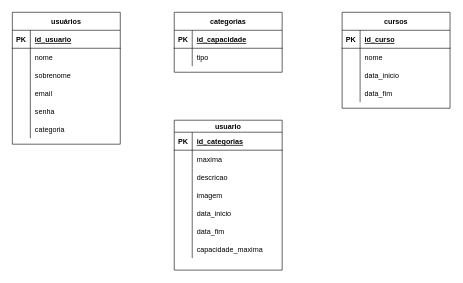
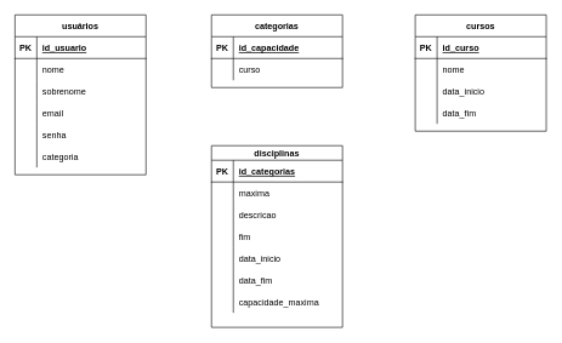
  <mxCell id="0" />
  <mxCell id="1" parent="0" />
  <mxCell id="2" value="usuários" style="shape=table;startSize=30;container=1;collapsible=1;childLayout=tableLayout;fixedRows=1;rowLines=0;fontStyle=1;align=center;resizeLast=1;" vertex="1" parent="1"><mxGeometry x="20" y="20" width="180" height="220" as="geometry" /></mxCell>
  <mxCell id="3" value="" style="shape=tableRow;horizontal=0;startSize=0;swimlaneHead=0;swimlaneBody=0;fillColor=none;collapsible=0;dropTarget=0;points=[[0,0.5],[1,0.5]];portConstraint=eastwest;top=0;left=0;right=0;bottom=1;" vertex="1" parent="2"><mxGeometry y="30" width="180" height="30" as="geometry" /></mxCell>
  <mxCell id="4" value="PK" style="shape=partialRectangle;connectable=0;fillColor=none;top=0;left=0;bottom=0;right=0;fontStyle=1;overflow=hidden;" vertex="1" parent="3"><mxGeometry width="30" height="30" as="geometry"><mxRectangle width="30" height="30" as="alternateBounds" /></mxGeometry></mxCell>
  <mxCell id="5" value="id_usuario" style="shape=partialRectangle;connectable=0;fillColor=none;top=0;left=0;bottom=0;right=0;align=left;spacingLeft=6;fontStyle=5;overflow=hidden;" vertex="1" parent="3"><mxGeometry x="30" width="150" height="30" as="geometry"><mxRectangle width="150" height="30" as="alternateBounds" /></mxGeometry></mxCell>
  <mxCell id="6" value="" style="shape=tableRow;horizontal=0;startSize=0;swimlaneHead=0;swimlaneBody=0;fillColor=none;collapsible=0;dropTarget=0;points=[[0,0.5],[1,0.5]];portConstraint=eastwest;top=0;left=0;right=0;bottom=0;" vertex="1" parent="2"><mxGeometry y="60" width="180" height="30" as="geometry" /></mxCell>
  <mxCell id="7" value="" style="shape=partialRectangle;connectable=0;fillColor=none;top=0;left=0;bottom=0;right=0;editable=1;overflow=hidden;" vertex="1" parent="6"><mxGeometry width="30" height="30" as="geometry"><mxRectangle width="30" height="30" as="alternateBounds" /></mxGeometry></mxCell>
  <mxCell id="8" value="nome    " style="shape=partialRectangle;connectable=0;fillColor=none;top=0;left=0;bottom=0;right=0;align=left;spacingLeft=6;overflow=hidden;" vertex="1" parent="6"><mxGeometry x="30" width="150" height="30" as="geometry"><mxRectangle width="150" height="30" as="alternateBounds" /></mxGeometry></mxCell>
  <mxCell id="9" value="" style="shape=tableRow;horizontal=0;startSize=0;swimlaneHead=0;swimlaneBody=0;fillColor=none;collapsible=0;dropTarget=0;points=[[0,0.5],[1,0.5]];portConstraint=eastwest;top=0;left=0;right=0;bottom=0;" vertex="1" parent="2"><mxGeometry y="90" width="180" height="30" as="geometry" /></mxCell>
  <mxCell id="10" value="" style="shape=partialRectangle;connectable=0;fillColor=none;top=0;left=0;bottom=0;right=0;editable=1;overflow=hidden;" vertex="1" parent="9"><mxGeometry width="30" height="30" as="geometry"><mxRectangle width="30" height="30" as="alternateBounds" /></mxGeometry></mxCell>
  <mxCell id="11" value="sobrenome" style="shape=partialRectangle;connectable=0;fillColor=none;top=0;left=0;bottom=0;right=0;align=left;spacingLeft=6;overflow=hidden;" vertex="1" parent="9"><mxGeometry x="30" width="150" height="30" as="geometry"><mxRectangle width="150" height="30" as="alternateBounds" /></mxGeometry></mxCell>
  <mxCell id="12" value="" style="shape=tableRow;horizontal=0;startSize=0;swimlaneHead=0;swimlaneBody=0;fillColor=none;collapsible=0;dropTarget=0;points=[[0,0.5],[1,0.5]];portConstraint=eastwest;top=0;left=0;right=0;bottom=0;" vertex="1" parent="2"><mxGeometry y="120" width="180" height="30" as="geometry" /></mxCell>
  <mxCell id="13" value="" style="shape=partialRectangle;connectable=0;fillColor=none;top=0;left=0;bottom=0;right=0;editable=1;overflow=hidden;" vertex="1" parent="12"><mxGeometry width="30" height="30" as="geometry"><mxRectangle width="30" height="30" as="alternateBounds" /></mxGeometry></mxCell>
  <mxCell id="14" value="email" style="shape=partialRectangle;connectable=0;fillColor=none;top=0;left=0;bottom=0;right=0;align=left;spacingLeft=6;overflow=hidden;" vertex="1" parent="12"><mxGeometry x="30" width="150" height="30" as="geometry"><mxRectangle width="150" height="30" as="alternateBounds" /></mxGeometry></mxCell>
  <mxCell id="15" value="" style="shape=tableRow;horizontal=0;startSize=0;swimlaneHead=0;swimlaneBody=0;fillColor=none;collapsible=0;dropTarget=0;points=[[0,0.5],[1,0.5]];portConstraint=eastwest;top=0;left=0;right=0;bottom=0;" vertex="1" parent="2"><mxGeometry y="150" width="180" height="30" as="geometry" /></mxCell>
  <mxCell id="16" value="" style="shape=partialRectangle;connectable=0;fillColor=none;top=0;left=0;bottom=0;right=0;editable=1;overflow=hidden;" vertex="1" parent="15"><mxGeometry width="30" height="30" as="geometry"><mxRectangle width="30" height="30" as="alternateBounds" /></mxGeometry></mxCell>
  <mxCell id="17" value="senha" style="shape=partialRectangle;connectable=0;fillColor=none;top=0;left=0;bottom=0;right=0;align=left;spacingLeft=6;overflow=hidden;" vertex="1" parent="15"><mxGeometry x="30" width="150" height="30" as="geometry"><mxRectangle width="150" height="30" as="alternateBounds" /></mxGeometry></mxCell>
  <mxCell id="18" value="" style="shape=tableRow;horizontal=0;startSize=0;swimlaneHead=0;swimlaneBody=0;fillColor=none;collapsible=0;dropTarget=0;points=[[0,0.5],[1,0.5]];portConstraint=eastwest;top=0;left=0;right=0;bottom=0;" vertex="1" parent="2"><mxGeometry y="180" width="180" height="30" as="geometry" /></mxCell>
  <mxCell id="19" value="" style="shape=partialRectangle;connectable=0;fillColor=none;top=0;left=0;bottom=0;right=0;editable=1;overflow=hidden;" vertex="1" parent="18"><mxGeometry width="30" height="30" as="geometry"><mxRectangle width="30" height="30" as="alternateBounds" /></mxGeometry></mxCell>
  <mxCell id="20" value="categoria" style="shape=partialRectangle;connectable=0;fillColor=none;top=0;left=0;bottom=0;right=0;align=left;spacingLeft=6;overflow=hidden;" vertex="1" parent="18"><mxGeometry x="30" width="150" height="30" as="geometry"><mxRectangle width="150" height="30" as="alternateBounds" /></mxGeometry></mxCell>
  <mxCell id="21" value="categorias" style="shape=table;startSize=30;container=1;collapsible=1;childLayout=tableLayout;fixedRows=1;rowLines=0;fontStyle=1;align=center;resizeLast=1;" vertex="1" parent="1"><mxGeometry x="290" y="20" width="180" height="100" as="geometry" /></mxCell>
  <mxCell id="22" value="" style="shape=tableRow;horizontal=0;startSize=0;swimlaneHead=0;swimlaneBody=0;fillColor=none;collapsible=0;dropTarget=0;points=[[0,0.5],[1,0.5]];portConstraint=eastwest;top=0;left=0;right=0;bottom=1;" vertex="1" parent="21"><mxGeometry y="30" width="180" height="30" as="geometry" /></mxCell>
  <mxCell id="23" value="PK" style="shape=partialRectangle;connectable=0;fillColor=none;top=0;left=0;bottom=0;right=0;fontStyle=1;overflow=hidden;" vertex="1" parent="22"><mxGeometry width="30" height="30" as="geometry"><mxRectangle width="30" height="30" as="alternateBounds" /></mxGeometry></mxCell>
  <mxCell id="24" value="id_capacidade" style="shape=partialRectangle;connectable=0;fillColor=none;top=0;left=0;bottom=0;right=0;align=left;spacingLeft=6;fontStyle=5;overflow=hidden;" vertex="1" parent="22"><mxGeometry x="30" width="150" height="30" as="geometry"><mxRectangle width="150" height="30" as="alternateBounds" /></mxGeometry></mxCell>
  <mxCell id="25" value="" style="shape=tableRow;horizontal=0;startSize=0;swimlaneHead=0;swimlaneBody=0;fillColor=none;collapsible=0;dropTarget=0;points=[[0,0.5],[1,0.5]];portConstraint=eastwest;top=0;left=0;right=0;bottom=0;" vertex="1" parent="21"><mxGeometry y="60" width="180" height="30" as="geometry" /></mxCell>
  <mxCell id="26" value="" style="shape=partialRectangle;connectable=0;fillColor=none;top=0;left=0;bottom=0;right=0;editable=1;overflow=hidden;" vertex="1" parent="25"><mxGeometry width="30" height="30" as="geometry"><mxRectangle width="30" height="30" as="alternateBounds" /></mxGeometry></mxCell>
- <mxCell id="27" value="tipo" style="shape=partialRectangle;connectable=0;fillColor=none;top=0;left=0;bottom=0;right=0;align=left;spacingLeft=6;overflow=hidden;" vertex="1" parent="25"><mxGeometry x="30" width="150" height="30" as="geometry"><mxRectangle width="150" height="30" as="alternateBounds" /></mxGeometry></mxCell>
+ <mxCell id="27" value="curso" style="shape=partialRectangle;connectable=0;fillColor=none;top=0;left=0;bottom=0;right=0;align=left;spacingLeft=6;overflow=hidden;" vertex="1" parent="25"><mxGeometry x="30" width="150" height="30" as="geometry"><mxRectangle width="150" height="30" as="alternateBounds" /></mxGeometry></mxCell>
  <mxCell id="28" value="cursos" style="shape=table;startSize=30;container=1;collapsible=1;childLayout=tableLayout;fixedRows=1;rowLines=0;fontStyle=1;align=center;resizeLast=1;" vertex="1" parent="1"><mxGeometry x="570" y="20" width="180" height="160" as="geometry" /></mxCell>
  <mxCell id="29" value="" style="shape=tableRow;horizontal=0;startSize=0;swimlaneHead=0;swimlaneBody=0;fillColor=none;collapsible=0;dropTarget=0;points=[[0,0.5],[1,0.5]];portConstraint=eastwest;top=0;left=0;right=0;bottom=1;" vertex="1" parent="28"><mxGeometry y="30" width="180" height="30" as="geometry" /></mxCell>
  <mxCell id="30" value="PK" style="shape=partialRectangle;connectable=0;fillColor=none;top=0;left=0;bottom=0;right=0;fontStyle=1;overflow=hidden;" vertex="1" parent="29"><mxGeometry width="30" height="30" as="geometry"><mxRectangle width="30" height="30" as="alternateBounds" /></mxGeometry></mxCell>
  <mxCell id="31" value="id_curso" style="shape=partialRectangle;connectable=0;fillColor=none;top=0;left=0;bottom=0;right=0;align=left;spacingLeft=6;fontStyle=5;overflow=hidden;" vertex="1" parent="29"><mxGeometry x="30" width="150" height="30" as="geometry"><mxRectangle width="150" height="30" as="alternateBounds" /></mxGeometry></mxCell>
  <mxCell id="32" value="" style="shape=tableRow;horizontal=0;startSize=0;swimlaneHead=0;swimlaneBody=0;fillColor=none;collapsible=0;dropTarget=0;points=[[0,0.5],[1,0.5]];portConstraint=eastwest;top=0;left=0;right=0;bottom=0;" vertex="1" parent="28"><mxGeometry y="60" width="180" height="30" as="geometry" /></mxCell>
  <mxCell id="33" value="" style="shape=partialRectangle;connectable=0;fillColor=none;top=0;left=0;bottom=0;right=0;editable=1;overflow=hidden;" vertex="1" parent="32"><mxGeometry width="30" height="30" as="geometry"><mxRectangle width="30" height="30" as="alternateBounds" /></mxGeometry></mxCell>
  <mxCell id="34" value="nome    " style="shape=partialRectangle;connectable=0;fillColor=none;top=0;left=0;bottom=0;right=0;align=left;spacingLeft=6;overflow=hidden;" vertex="1" parent="32"><mxGeometry x="30" width="150" height="30" as="geometry"><mxRectangle width="150" height="30" as="alternateBounds" /></mxGeometry></mxCell>
  <mxCell id="35" value="" style="shape=tableRow;horizontal=0;startSize=0;swimlaneHead=0;swimlaneBody=0;fillColor=none;collapsible=0;dropTarget=0;points=[[0,0.5],[1,0.5]];portConstraint=eastwest;top=0;left=0;right=0;bottom=0;" vertex="1" parent="28"><mxGeometry y="90" width="180" height="30" as="geometry" /></mxCell>
  <mxCell id="36" value="" style="shape=partialRectangle;connectable=0;fillColor=none;top=0;left=0;bottom=0;right=0;editable=1;overflow=hidden;" vertex="1" parent="35"><mxGeometry width="30" height="30" as="geometry"><mxRectangle width="30" height="30" as="alternateBounds" /></mxGeometry></mxCell>
  <mxCell id="37" value="data_inicio" style="shape=partialRectangle;connectable=0;fillColor=none;top=0;left=0;bottom=0;right=0;align=left;spacingLeft=6;overflow=hidden;" vertex="1" parent="35"><mxGeometry x="30" width="150" height="30" as="geometry"><mxRectangle width="150" height="30" as="alternateBounds" /></mxGeometry></mxCell>
  <mxCell id="38" value="" style="shape=tableRow;horizontal=0;startSize=0;swimlaneHead=0;swimlaneBody=0;fillColor=none;collapsible=0;dropTarget=0;points=[[0,0.5],[1,0.5]];portConstraint=eastwest;top=0;left=0;right=0;bottom=0;" vertex="1" parent="28"><mxGeometry y="120" width="180" height="30" as="geometry" /></mxCell>
  <mxCell id="39" value="" style="shape=partialRectangle;connectable=0;fillColor=none;top=0;left=0;bottom=0;right=0;editable=1;overflow=hidden;" vertex="1" parent="38"><mxGeometry width="30" height="30" as="geometry"><mxRectangle width="30" height="30" as="alternateBounds" /></mxGeometry></mxCell>
  <mxCell id="40" value="data_fim" style="shape=partialRectangle;connectable=0;fillColor=none;top=0;left=0;bottom=0;right=0;align=left;spacingLeft=6;overflow=hidden;" vertex="1" parent="38"><mxGeometry x="30" width="150" height="30" as="geometry"><mxRectangle width="150" height="30" as="alternateBounds" /></mxGeometry></mxCell>
- <mxCell id="41" value="usuario" style="shape=table;startSize=20;container=1;collapsible=1;childLayout=tableLayout;fixedRows=1;rowLines=0;fontStyle=1;align=center;resizeLast=1;" vertex="1" parent="1"><mxGeometry x="290" y="200" width="180" height="250" as="geometry" /></mxCell>
+ <mxCell id="41" value="disciplinas" style="shape=table;startSize=20;container=1;collapsible=1;childLayout=tableLayout;fixedRows=1;rowLines=0;fontStyle=1;align=center;resizeLast=1;" vertex="1" parent="1"><mxGeometry x="290" y="200" width="180" height="250" as="geometry" /></mxCell>
  <mxCell id="42" value="" style="shape=tableRow;horizontal=0;startSize=0;swimlaneHead=0;swimlaneBody=0;fillColor=none;collapsible=0;dropTarget=0;points=[[0,0.5],[1,0.5]];portConstraint=eastwest;top=0;left=0;right=0;bottom=1;" vertex="1" parent="41"><mxGeometry y="20" width="180" height="30" as="geometry" /></mxCell>
  <mxCell id="43" value="PK" style="shape=partialRectangle;connectable=0;fillColor=none;top=0;left=0;bottom=0;right=0;fontStyle=1;overflow=hidden;" vertex="1" parent="42"><mxGeometry width="30" height="30" as="geometry"><mxRectangle width="30" height="30" as="alternateBounds" /></mxGeometry></mxCell>
  <mxCell id="44" value="id_categorias" style="shape=partialRectangle;connectable=0;fillColor=none;top=0;left=0;bottom=0;right=0;align=left;spacingLeft=6;fontStyle=5;overflow=hidden;" vertex="1" parent="42"><mxGeometry x="30" width="150" height="30" as="geometry"><mxRectangle width="150" height="30" as="alternateBounds" /></mxGeometry></mxCell>
  <mxCell id="45" value="" style="shape=tableRow;horizontal=0;startSize=0;swimlaneHead=0;swimlaneBody=0;fillColor=none;collapsible=0;dropTarget=0;points=[[0,0.5],[1,0.5]];portConstraint=eastwest;top=0;left=0;right=0;bottom=0;" vertex="1" parent="41"><mxGeometry y="50" width="180" height="30" as="geometry" /></mxCell>
  <mxCell id="46" value="" style="shape=partialRectangle;connectable=0;fillColor=none;top=0;left=0;bottom=0;right=0;editable=1;overflow=hidden;" vertex="1" parent="45"><mxGeometry width="30" height="30" as="geometry"><mxRectangle width="30" height="30" as="alternateBounds" /></mxGeometry></mxCell>
  <mxCell id="47" value="maxima" style="shape=partialRectangle;connectable=0;fillColor=none;top=0;left=0;bottom=0;right=0;align=left;spacingLeft=6;overflow=hidden;" vertex="1" parent="45"><mxGeometry x="30" width="150" height="30" as="geometry"><mxRectangle width="150" height="30" as="alternateBounds" /></mxGeometry></mxCell>
  <mxCell id="48" value="" style="shape=tableRow;horizontal=0;startSize=0;swimlaneHead=0;swimlaneBody=0;fillColor=none;collapsible=0;dropTarget=0;points=[[0,0.5],[1,0.5]];portConstraint=eastwest;top=0;left=0;right=0;bottom=0;" vertex="1" parent="41"><mxGeometry y="80" width="180" height="30" as="geometry" /></mxCell>
  <mxCell id="49" value="" style="shape=partialRectangle;connectable=0;fillColor=none;top=0;left=0;bottom=0;right=0;editable=1;overflow=hidden;" vertex="1" parent="48"><mxGeometry width="30" height="30" as="geometry"><mxRectangle width="30" height="30" as="alternateBounds" /></mxGeometry></mxCell>
  <mxCell id="50" value="descricao" style="shape=partialRectangle;connectable=0;fillColor=none;top=0;left=0;bottom=0;right=0;align=left;spacingLeft=6;overflow=hidden;" vertex="1" parent="48"><mxGeometry x="30" width="150" height="30" as="geometry"><mxRectangle width="150" height="30" as="alternateBounds" /></mxGeometry></mxCell>
  <mxCell id="51" value="" style="shape=tableRow;horizontal=0;startSize=0;swimlaneHead=0;swimlaneBody=0;fillColor=none;collapsible=0;dropTarget=0;points=[[0,0.5],[1,0.5]];portConstraint=eastwest;top=0;left=0;right=0;bottom=0;" vertex="1" parent="41"><mxGeometry y="110" width="180" height="30" as="geometry" /></mxCell>
  <mxCell id="52" value="" style="shape=partialRectangle;connectable=0;fillColor=none;top=0;left=0;bottom=0;right=0;editable=1;overflow=hidden;" vertex="1" parent="51"><mxGeometry width="30" height="30" as="geometry"><mxRectangle width="30" height="30" as="alternateBounds" /></mxGeometry></mxCell>
- <mxCell id="53" value="imagem" style="shape=partialRectangle;connectable=0;fillColor=none;top=0;left=0;bottom=0;right=0;align=left;spacingLeft=6;overflow=hidden;" vertex="1" parent="51"><mxGeometry x="30" width="150" height="30" as="geometry"><mxRectangle width="150" height="30" as="alternateBounds" /></mxGeometry></mxCell>
+ <mxCell id="53" value="fim" style="shape=partialRectangle;connectable=0;fillColor=none;top=0;left=0;bottom=0;right=0;align=left;spacingLeft=6;overflow=hidden;" vertex="1" parent="51"><mxGeometry x="30" width="150" height="30" as="geometry"><mxRectangle width="150" height="30" as="alternateBounds" /></mxGeometry></mxCell>
  <mxCell id="54" value="" style="shape=tableRow;horizontal=0;startSize=0;swimlaneHead=0;swimlaneBody=0;fillColor=none;collapsible=0;dropTarget=0;points=[[0,0.5],[1,0.5]];portConstraint=eastwest;top=0;left=0;right=0;bottom=0;" vertex="1" parent="41"><mxGeometry y="140" width="180" height="30" as="geometry" /></mxCell>
  <mxCell id="55" value="" style="shape=partialRectangle;connectable=0;fillColor=none;top=0;left=0;bottom=0;right=0;editable=1;overflow=hidden;" vertex="1" parent="54"><mxGeometry width="30" height="30" as="geometry"><mxRectangle width="30" height="30" as="alternateBounds" /></mxGeometry></mxCell>
  <mxCell id="56" value="data_inicio" style="shape=partialRectangle;connectable=0;fillColor=none;top=0;left=0;bottom=0;right=0;align=left;spacingLeft=6;overflow=hidden;" vertex="1" parent="54"><mxGeometry x="30" width="150" height="30" as="geometry"><mxRectangle width="150" height="30" as="alternateBounds" /></mxGeometry></mxCell>
  <mxCell id="57" value="" style="shape=tableRow;horizontal=0;startSize=0;swimlaneHead=0;swimlaneBody=0;fillColor=none;collapsible=0;dropTarget=0;points=[[0,0.5],[1,0.5]];portConstraint=eastwest;top=0;left=0;right=0;bottom=0;" vertex="1" parent="41"><mxGeometry y="170" width="180" height="30" as="geometry" /></mxCell>
  <mxCell id="58" value="" style="shape=partialRectangle;connectable=0;fillColor=none;top=0;left=0;bottom=0;right=0;editable=1;overflow=hidden;" vertex="1" parent="57"><mxGeometry width="30" height="30" as="geometry"><mxRectangle width="30" height="30" as="alternateBounds" /></mxGeometry></mxCell>
  <mxCell id="59" value="data_fim" style="shape=partialRectangle;connectable=0;fillColor=none;top=0;left=0;bottom=0;right=0;align=left;spacingLeft=6;overflow=hidden;" vertex="1" parent="57"><mxGeometry x="30" width="150" height="30" as="geometry"><mxRectangle width="150" height="30" as="alternateBounds" /></mxGeometry></mxCell>
  <mxCell id="60" value="" style="shape=tableRow;horizontal=0;startSize=0;swimlaneHead=0;swimlaneBody=0;fillColor=none;collapsible=0;dropTarget=0;points=[[0,0.5],[1,0.5]];portConstraint=eastwest;top=0;left=0;right=0;bottom=0;" vertex="1" parent="41"><mxGeometry y="200" width="180" height="30" as="geometry" /></mxCell>
  <mxCell id="61" value="" style="shape=partialRectangle;connectable=0;fillColor=none;top=0;left=0;bottom=0;right=0;editable=1;overflow=hidden;" vertex="1" parent="60"><mxGeometry width="30" height="30" as="geometry"><mxRectangle width="30" height="30" as="alternateBounds" /></mxGeometry></mxCell>
  <mxCell id="62" value="capacidade_maxima" style="shape=partialRectangle;connectable=0;fillColor=none;top=0;left=0;bottom=0;right=0;align=left;spacingLeft=6;overflow=hidden;" vertex="1" parent="60"><mxGeometry x="30" width="150" height="30" as="geometry"><mxRectangle width="150" height="30" as="alternateBounds" /></mxGeometry></mxCell>
